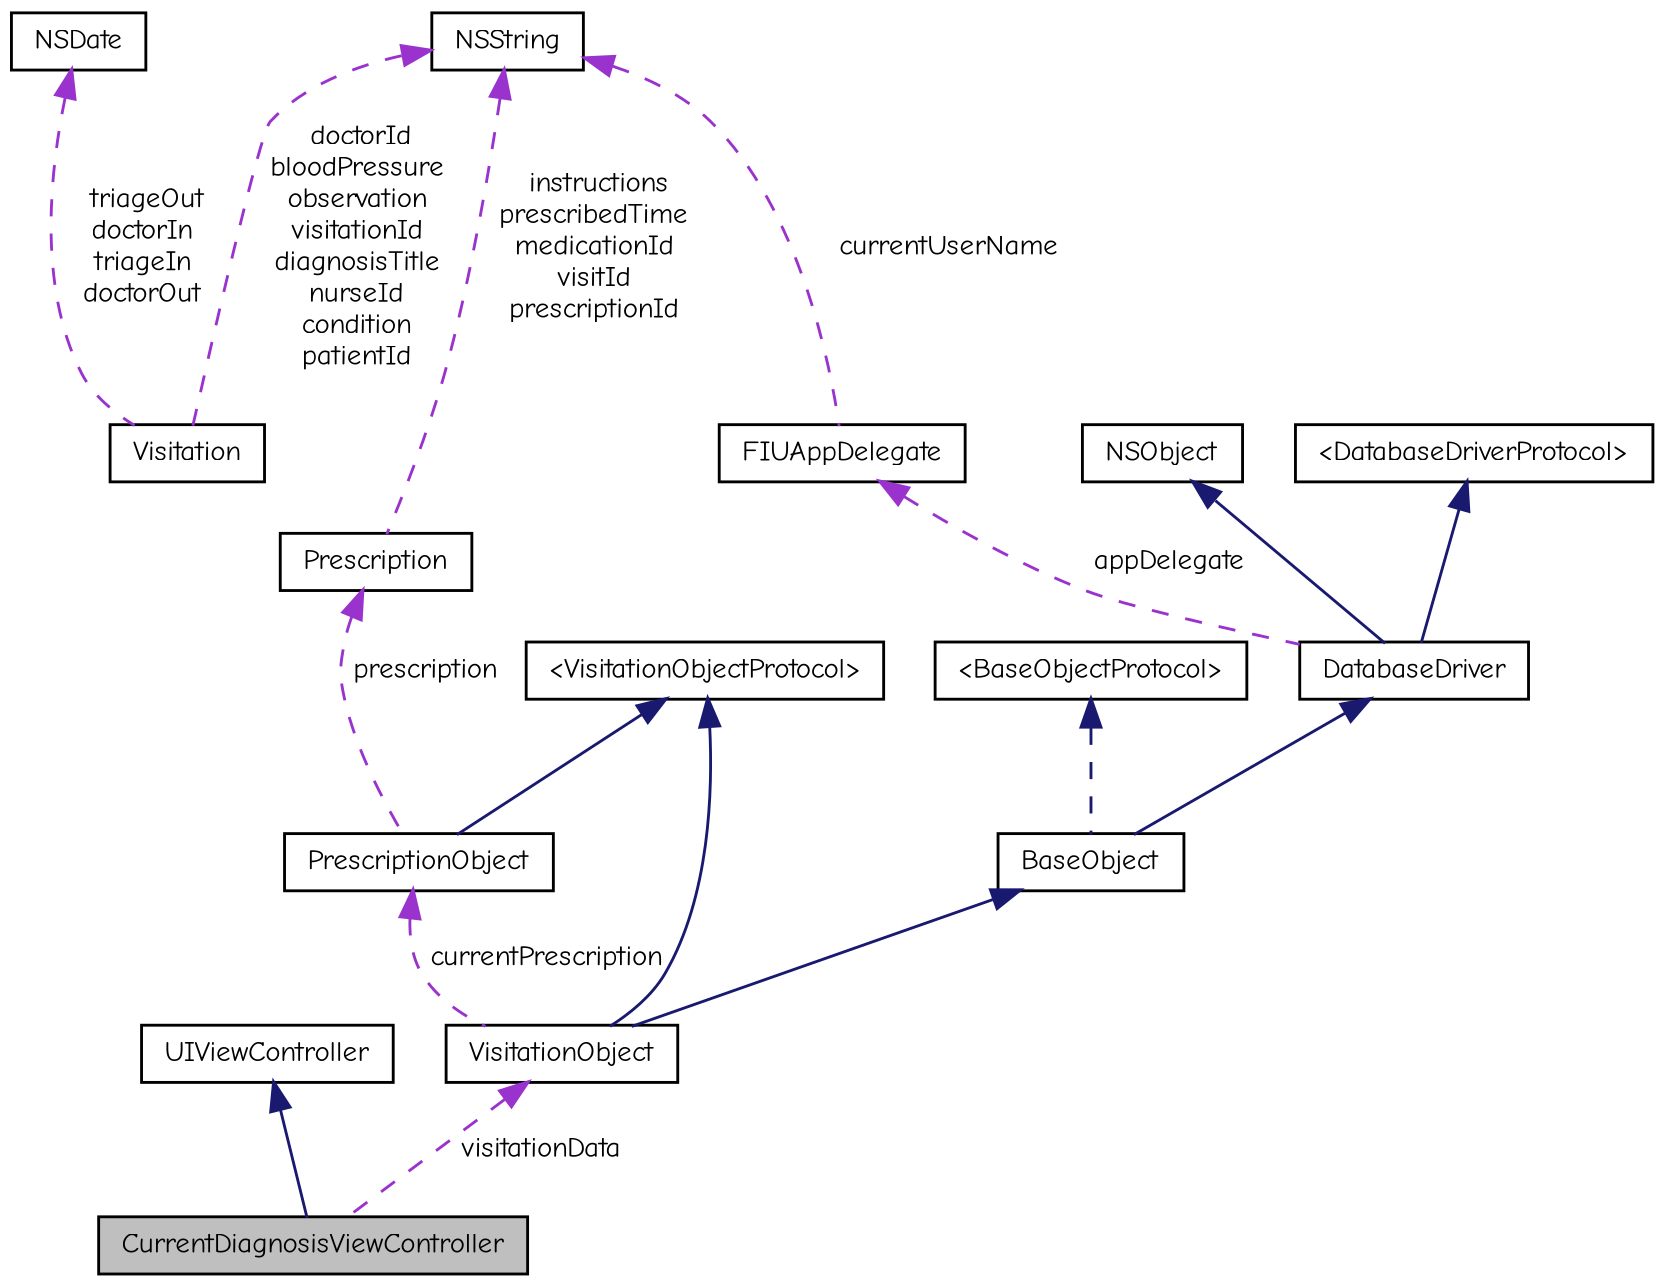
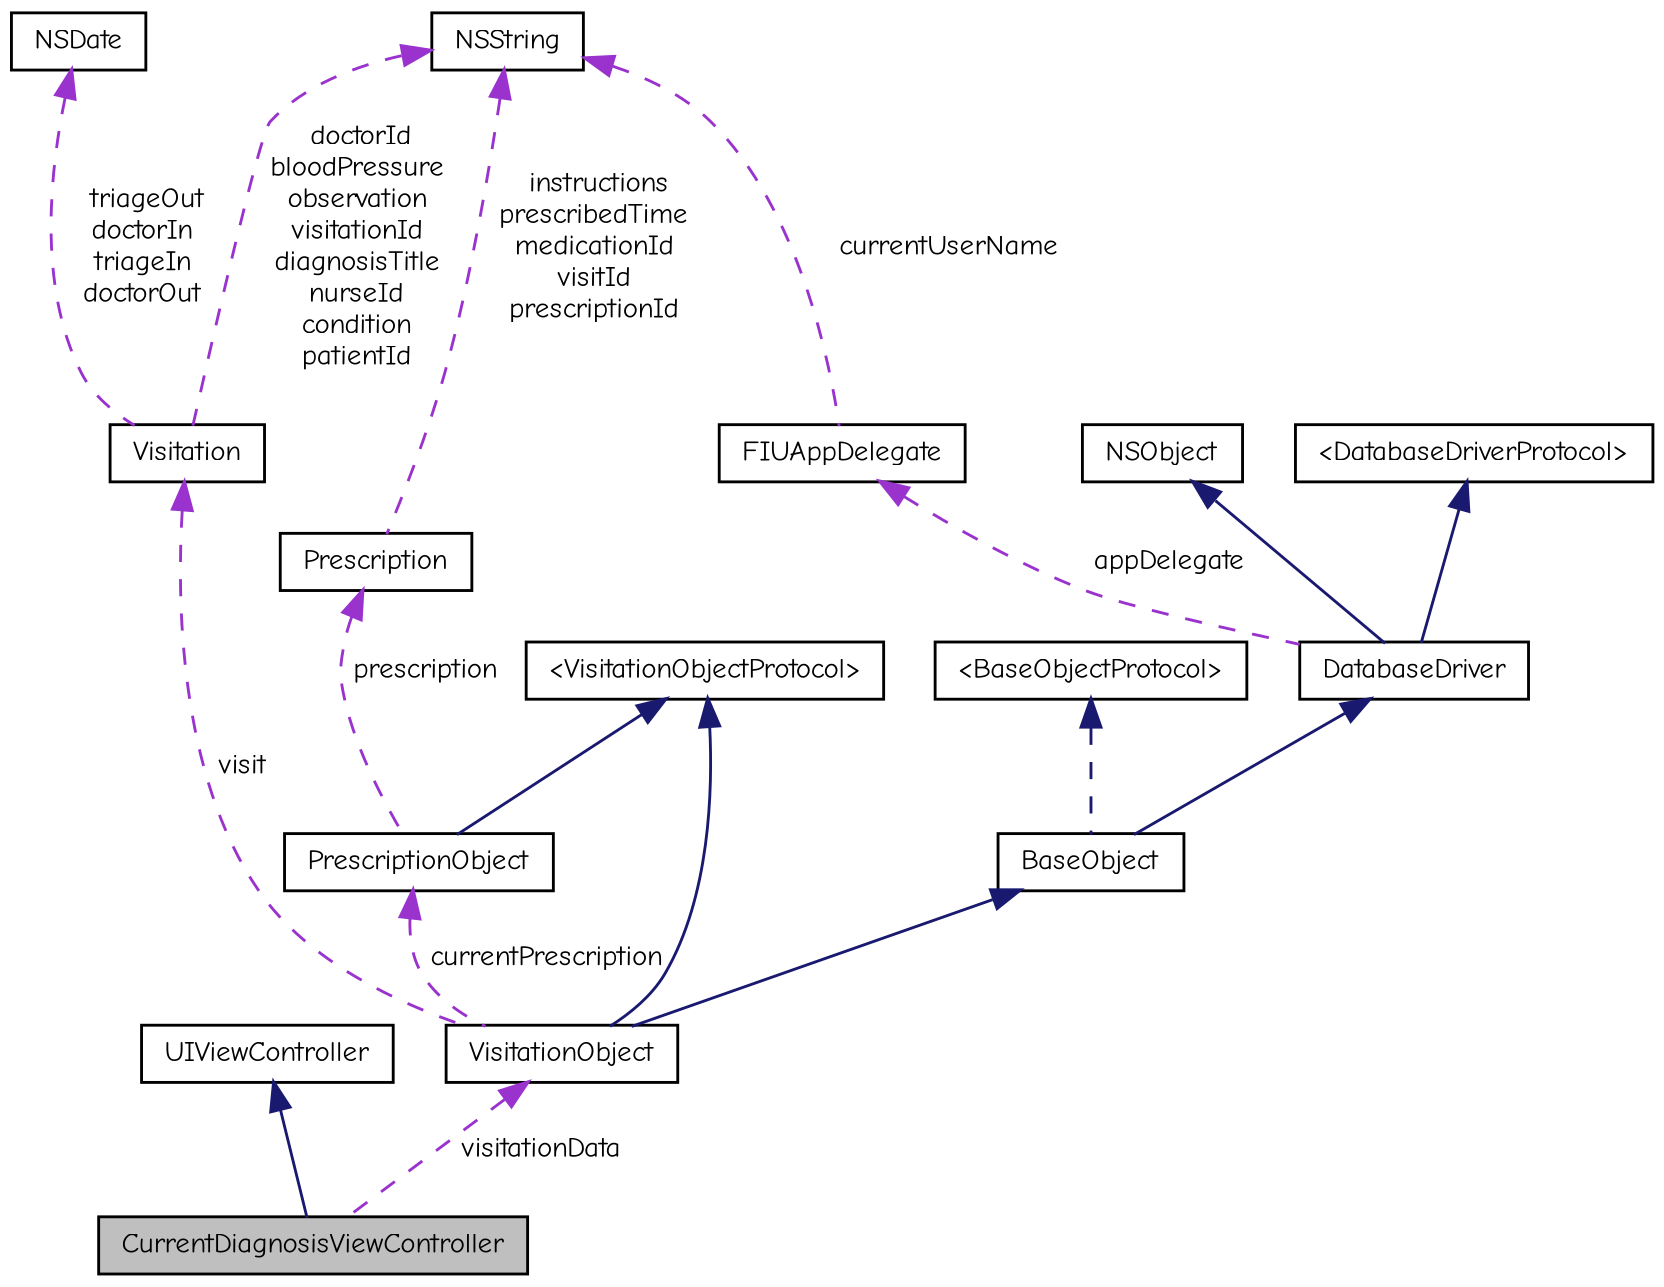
  digraph {
    fontname="Comic Neue"
    node [color=black fillcolor=white fontname="Comic Neue" fontsize=10 shape=record style=filled]
    edge [color=darkorchid3 dir=back fontname="Comic Neue" fontsize=10 labelfontname=Helvetica labelfontsize=10 style=dashed]
    n1 [fillcolor=grey75 fontcolor=black height=0.2 label=CurrentDiagnosisViewController width=0.4]
    n2 [height=0.2 label=UIViewController width=0.4]
    n3 [height=0.2 label=VisitationObject width=0.4]
    n4 [height=0.2 label=BaseObject width=0.4]
    n5 [height=0.2 label=PrescriptionObject width=0.4]
    n6 [height=0.2 label=DatabaseDriver width=0.4]
    n7 [height=0.2 label=NSObject width=0.4]
    n8 [height=0.2 label="\<DatabaseDriverProtocol\>" width=0.4]
    n9 [height=0.2 label=FIUAppDelegate width=0.4]
    n10 [height=0.2 label=NSString width=0.4]
    n11 [height=0.2 label=Prescription width=0.4]
    n12 [height=0.2 label=Visitation width=0.4]
    n13 [height=0.2 label="\<BaseObjectProtocol\>" width=0.4]
    n14 [height=0.2 label="\<VisitationObjectProtocol\>" width=0.4]
    n15 [height=0.2 label=NSDate width=0.4]
    n2 -> n1 [color=midnightblue style=solid]
    n3 -> n1 [label=" visitationData"]
    n4 -> n3 [color=midnightblue style=solid]
    n5 -> n3 [label=" currentPrescription"]
    n6 -> n4 [color=midnightblue style=solid]
    n7 -> n6 [color=midnightblue style=solid]
    n8 -> n6 [color=midnightblue style=solid]
    n9 -> n6 [label=" appDelegate"]
    n10 -> n9 [label=" currentUserName"]
    n10 -> n11 [label=" instructions\nprescribedTime\nmedicationId\nvisitId\nprescriptionId"]
    n10 -> n12 [label=" doctorId\nbloodPressure\nobservation\nvisitationId\ndiagnosisTitle\nnurseId\ncondition\npatientId"]
    n11 -> n5 [label=" prescription"]
+   n12 -> n3 [label=" visit"]
    n13 -> n4 [color=midnightblue]
    n14 -> n3 [color=midnightblue style=solid]
    n14 -> n5 [color=midnightblue style=solid]
    n15 -> n12 [label=" triageOut\ndoctorIn\ntriageIn\ndoctorOut"]
  }
